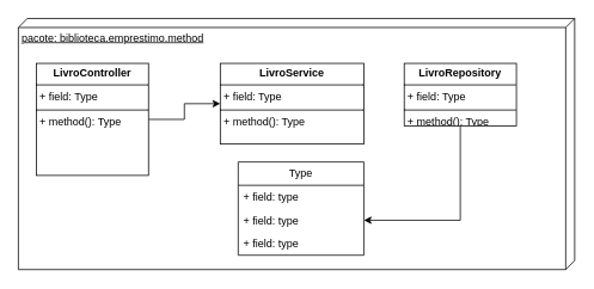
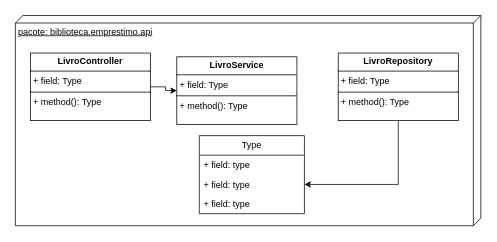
  <mxCell id="0" />
  <mxCell id="1" parent="0" />
- <mxCell id="2" value="pacote: biblioteca.emprestimo.method" style="verticalAlign=top;align=left;spacingTop=8;spacingLeft=2;spacingRight=12;shape=cube;size=10;direction=south;fontStyle=4;html=1;whiteSpace=wrap;" vertex="1" parent="1"><mxGeometry x="20" y="20" width="620" height="280" as="geometry" /></mxCell>
+ <mxCell id="2" value="pacote: biblioteca.emprestimo.api" style="verticalAlign=top;align=left;spacingTop=8;spacingLeft=2;spacingRight=12;shape=cube;size=10;direction=south;fontStyle=4;html=1;whiteSpace=wrap;" vertex="1" parent="1"><mxGeometry x="20" y="20" width="620" height="280" as="geometry" /></mxCell>
  <mxCell id="3" style="edgeStyle=orthogonalEdgeStyle;rounded=0;orthogonalLoop=1;jettySize=auto;html=1;entryX=0;entryY=0.5;entryDx=0;entryDy=0;" edge="1" parent="1" source="4" target="5"><mxGeometry relative="1" as="geometry" /></mxCell>
- <mxCell id="4" value="&lt;p style=&quot;margin:0px;margin-top:4px;text-align:center;&quot;&gt;&lt;b&gt;LivroController&lt;/b&gt;&lt;/p&gt;&lt;hr size=&quot;1&quot; style=&quot;border-style:solid;&quot;&gt;&lt;p style=&quot;margin:0px;margin-left:4px;&quot;&gt;+ field: Type&lt;/p&gt;&lt;hr size=&quot;1&quot; style=&quot;border-style:solid;&quot;&gt;&lt;p style=&quot;margin:0px;margin-left:4px;&quot;&gt;+ method(): Type&lt;/p&gt;" style="verticalAlign=top;align=left;overflow=fill;html=1;whiteSpace=wrap;" vertex="1" parent="1"><mxGeometry x="40" y="70" width="125" height="125" as="geometry" /></mxCell>
- <mxCell id="5" value="&lt;p style=&quot;margin:0px;margin-top:4px;text-align:center;&quot;&gt;&lt;b&gt;LivroService&lt;/b&gt;&lt;/p&gt;&lt;hr size=&quot;1&quot; style=&quot;border-style:solid;&quot;&gt;&lt;p style=&quot;margin:0px;margin-left:4px;&quot;&gt;+ field: Type&lt;/p&gt;&lt;hr size=&quot;1&quot; style=&quot;border-style:solid;&quot;&gt;&lt;p style=&quot;margin:0px;margin-left:4px;&quot;&gt;+ method(): Type&lt;/p&gt;" style="verticalAlign=top;align=left;overflow=fill;html=1;whiteSpace=wrap;" vertex="1" parent="1"><mxGeometry x="245" y="70" width="160" height="90" as="geometry" /></mxCell>
+ <mxCell id="4" value="&lt;p style=&quot;margin:0px;margin-top:4px;text-align:center;&quot;&gt;&lt;b&gt;LivroController&lt;/b&gt;&lt;/p&gt;&lt;hr size=&quot;1&quot; style=&quot;border-style:solid;&quot;&gt;&lt;p style=&quot;margin:0px;margin-left:4px;&quot;&gt;+ field: Type&lt;/p&gt;&lt;hr size=&quot;1&quot; style=&quot;border-style:solid;&quot;&gt;&lt;p style=&quot;margin:0px;margin-left:4px;&quot;&gt;+ method(): Type&lt;/p&gt;" style="verticalAlign=top;align=left;overflow=fill;html=1;whiteSpace=wrap;" vertex="1" parent="1"><mxGeometry x="40" y="70" width="160" height="90" as="geometry" /></mxCell>
+ <mxCell id="5" value="&lt;p style=&quot;margin:0px;margin-top:4px;text-align:center;&quot;&gt;&lt;b&gt;LivroService&lt;/b&gt;&lt;/p&gt;&lt;hr size=&quot;1&quot; style=&quot;border-style:solid;&quot;&gt;&lt;p style=&quot;margin:0px;margin-left:4px;&quot;&gt;+ field: Type&lt;/p&gt;&lt;hr size=&quot;1&quot; style=&quot;border-style:solid;&quot;&gt;&lt;p style=&quot;margin:0px;margin-left:4px;&quot;&gt;+ method(): Type&lt;/p&gt;" style="verticalAlign=top;align=left;overflow=fill;html=1;whiteSpace=wrap;" vertex="1" parent="1"><mxGeometry x="235" y="75" width="160" height="90" as="geometry" /></mxCell>
  <mxCell id="6" style="edgeStyle=orthogonalEdgeStyle;rounded=0;orthogonalLoop=1;jettySize=auto;html=1;entryX=1;entryY=0.5;entryDx=0;entryDy=0;" edge="1" parent="1" source="7" target="10"><mxGeometry relative="1" as="geometry" /></mxCell>
- <mxCell id="7" value="&lt;p style=&quot;margin:0px;margin-top:4px;text-align:center;&quot;&gt;&lt;b&gt;LivroRepository&lt;/b&gt;&lt;/p&gt;&lt;hr size=&quot;1&quot; style=&quot;border-style:solid;&quot;&gt;&lt;p style=&quot;margin:0px;margin-left:4px;&quot;&gt;+ field: Type&lt;/p&gt;&lt;hr size=&quot;1&quot; style=&quot;border-style:solid;&quot;&gt;&lt;p style=&quot;margin:0px;margin-left:4px;&quot;&gt;+ method(): Type&lt;/p&gt;" style="verticalAlign=top;align=left;overflow=fill;html=1;whiteSpace=wrap;" vertex="1" parent="1"><mxGeometry x="450" y="70" width="125" height="70" as="geometry" /></mxCell>
+ <mxCell id="7" value="&lt;p style=&quot;margin:0px;margin-top:4px;text-align:center;&quot;&gt;&lt;b&gt;LivroRepository&lt;/b&gt;&lt;/p&gt;&lt;hr size=&quot;1&quot; style=&quot;border-style:solid;&quot;&gt;&lt;p style=&quot;margin:0px;margin-left:4px;&quot;&gt;+ field: Type&lt;/p&gt;&lt;hr size=&quot;1&quot; style=&quot;border-style:solid;&quot;&gt;&lt;p style=&quot;margin:0px;margin-left:4px;&quot;&gt;+ method(): Type&lt;/p&gt;" style="verticalAlign=top;align=left;overflow=fill;html=1;whiteSpace=wrap;" vertex="1" parent="1"><mxGeometry x="450" y="70" width="160" height="90" as="geometry" /></mxCell>
  <mxCell id="8" value="Type" style="swimlane;fontStyle=0;childLayout=stackLayout;horizontal=1;startSize=26;fillColor=none;horizontalStack=0;resizeParent=1;resizeParentMax=0;resizeLast=0;collapsible=1;marginBottom=0;whiteSpace=wrap;html=1;" vertex="1" parent="1"><mxGeometry x="265" y="180" width="140" height="104" as="geometry" /></mxCell>
  <mxCell id="9" value="+ field: type" style="text;strokeColor=none;fillColor=none;align=left;verticalAlign=top;spacingLeft=4;spacingRight=4;overflow=hidden;rotatable=0;points=[[0,0.5],[1,0.5]];portConstraint=eastwest;whiteSpace=wrap;html=1;" vertex="1" parent="8"><mxGeometry y="26" width="140" height="26" as="geometry" /></mxCell>
  <mxCell id="10" value="+ field: type" style="text;strokeColor=none;fillColor=none;align=left;verticalAlign=top;spacingLeft=4;spacingRight=4;overflow=hidden;rotatable=0;points=[[0,0.5],[1,0.5]];portConstraint=eastwest;whiteSpace=wrap;html=1;" vertex="1" parent="8"><mxGeometry y="52" width="140" height="26" as="geometry" /></mxCell>
  <mxCell id="11" value="+ field: type" style="text;strokeColor=none;fillColor=none;align=left;verticalAlign=top;spacingLeft=4;spacingRight=4;overflow=hidden;rotatable=0;points=[[0,0.5],[1,0.5]];portConstraint=eastwest;whiteSpace=wrap;html=1;" vertex="1" parent="8"><mxGeometry y="78" width="140" height="26" as="geometry" /></mxCell>
